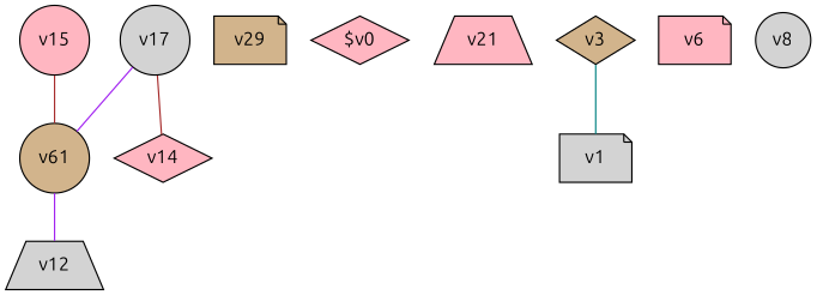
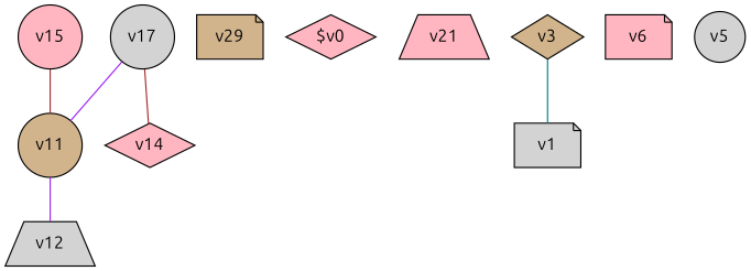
  graph {
    fontname=Ubuntu
    node [fillcolor=lightpink fontname=Ubuntu shape=circle style=filled]
    edge [color=purple fontname=Ubuntu]
-   v11 [fillcolor=tan label=v61]
+   v11 [fillcolor=tan]
    v15
    v12 [fillcolor=lightgrey shape=trapezium]
    n4 [fillcolor=tan label=v29 shape=note]
    "$v0" [shape=diamond]
    v21 [shape=trapezium]
    v17 [fillcolor=lightgrey]
    v14 [shape=diamond]
    v3 [fillcolor=tan shape=diamond]
    v1 [fillcolor=lightgrey shape=note]
    v6 [shape=note]
-   v8 [fillcolor=lightgrey]
+   v8 [fillcolor=lightgrey label=v5]
    v11 -- v12
    v15 -- v11 [color=brown]
    v17 -- v11
    v17 -- v14 [color=brown]
    v3 -- v1 [color=teal]
  }
